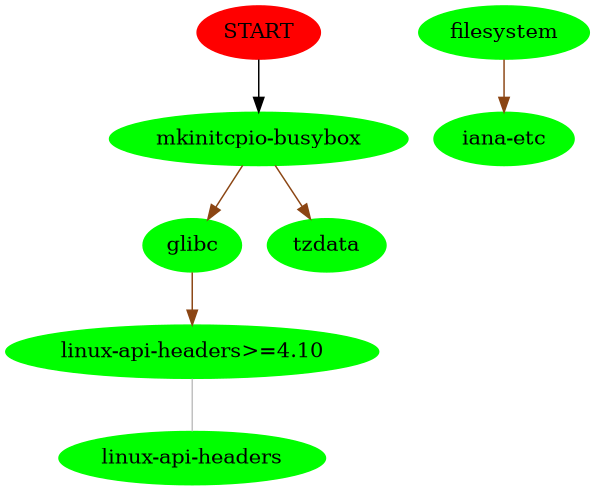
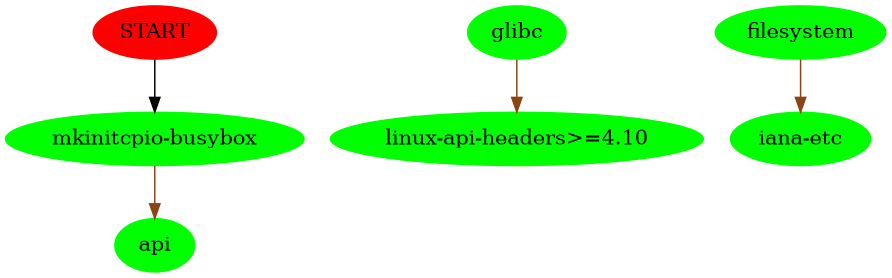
  digraph {
    node [color=green style=filled]
    edge [color=chocolate4]
    START [color=red]
    "mkinitcpio-busybox"
    glibc
-   tzdata
+   tzdata [label=api]
    "linux-api-headers>=4.10"
-   "linux-api-headers"
    filesystem
    "iana-etc"
    START -> "mkinitcpio-busybox" [color=""]
-   "mkinitcpio-busybox" -> glibc
    "mkinitcpio-busybox" -> tzdata
    glibc -> "linux-api-headers>=4.10"
-   "linux-api-headers>=4.10" -> "linux-api-headers" [arrowhead=none color=grey]
    filesystem -> "iana-etc"
  }
